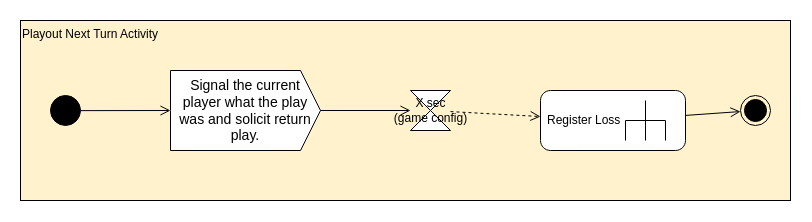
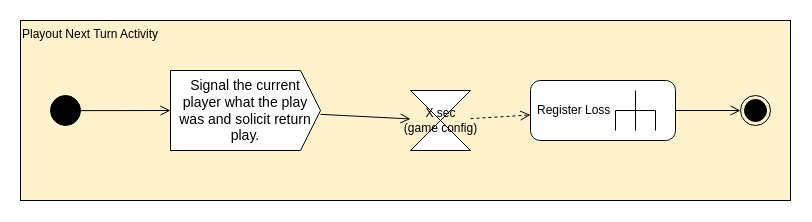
  <mxCell id="0" />
  <mxCell id="1" parent="0" />
  <mxCell id="2" value="Playout Next Turn Activity" style="html=1;dashed=0;whiteSpace=wrap;align=left;verticalAlign=top;fillColor=#fff2cc;" vertex="1" parent="1"><mxGeometry x="20" y="20" width="770" height="180" as="geometry" /></mxCell>
  <mxCell id="3" value="Signal the current player what the play was and solicit return play." style="html=1;shape=mxgraph.infographic.ribbonSimple;notch1=0;notch2=20;align=center;verticalAlign=middle;fontSize=14;fontStyle=0;fillColor=#FFFFFF;whiteSpace=wrap;" vertex="1" parent="1"><mxGeometry x="170" y="70" width="150" height="80" as="geometry" /></mxCell>
- <mxCell id="4" value="X sec&lt;br&gt;(game config)" style="shape=collate;html=1;" vertex="1" parent="1"><mxGeometry x="410" y="90" width="40" height="40" as="geometry" /></mxCell>
+ <mxCell id="4" value="X sec&lt;br&gt;(game config)" style="shape=collate;html=1;" vertex="1" parent="1"><mxGeometry x="410" y="90" width="60" height="60" as="geometry" /></mxCell>
  <mxCell id="5" value="" style="endArrow=open;startArrow=none;endFill=0;startFill=0;endSize=8;html=1;verticalAlign=bottom;labelBackgroundColor=none;strokeWidth=1;rounded=0;" edge="1" parent="1" source="3" target="4"><mxGeometry width="160" relative="1" as="geometry"><mxPoint x="150" y="-120" as="sourcePoint" /><mxPoint x="205" y="-120" as="targetPoint" /><Array as="points" /></mxGeometry></mxCell>
- <mxCell id="6" value="Register Loss" style="shape=mxgraph.uml25.behaviorAction;html=1;rounded=1;absoluteArcSize=1;arcSize=10;align=left;spacingLeft=5;whiteSpace=wrap;" vertex="1" parent="1"><mxGeometry x="540" y="90" width="145" height="60" as="geometry" /></mxCell>
+ <mxCell id="6" value="Register Loss" style="shape=mxgraph.uml25.behaviorAction;html=1;rounded=1;absoluteArcSize=1;arcSize=10;align=left;spacingLeft=5;whiteSpace=wrap;" vertex="1" parent="1"><mxGeometry x="530" y="80" width="145" height="60" as="geometry" /></mxCell>
  <mxCell id="7" value="" style="endArrow=open;startArrow=none;endFill=0;startFill=0;endSize=8;html=1;verticalAlign=bottom;labelBackgroundColor=none;strokeWidth=1;rounded=0;dashed=1;" edge="1" parent="1" source="4" target="6"><mxGeometry width="160" relative="1" as="geometry"><mxPoint x="120" y="60" as="sourcePoint" /><mxPoint x="205" y="60" as="targetPoint" /></mxGeometry></mxCell>
  <mxCell id="8" value="" style="ellipse;fillColor=strokeColor;html=1;" vertex="1" parent="1"><mxGeometry x="50" y="95" width="30" height="30" as="geometry" /></mxCell>
  <mxCell id="9" value="" style="ellipse;html=1;shape=endState;fillColor=strokeColor;" vertex="1" parent="1"><mxGeometry x="740" y="95" width="30" height="30" as="geometry" /></mxCell>
  <mxCell id="10" value="" style="endArrow=open;startArrow=none;endFill=0;startFill=0;endSize=8;html=1;verticalAlign=bottom;labelBackgroundColor=none;strokeWidth=1;rounded=0;" edge="1" parent="1" source="8" target="3"><mxGeometry width="160" relative="1" as="geometry"><mxPoint x="330" y="120" as="sourcePoint" /><mxPoint x="420" y="120" as="targetPoint" /><Array as="points" /></mxGeometry></mxCell>
  <mxCell id="11" value="" style="endArrow=open;startArrow=none;endFill=0;startFill=0;endSize=8;html=1;verticalAlign=bottom;labelBackgroundColor=none;strokeWidth=1;rounded=0;" edge="1" parent="1" source="6" target="9"><mxGeometry width="160" relative="1" as="geometry"><mxPoint x="340" y="130" as="sourcePoint" /><mxPoint x="430" y="130" as="targetPoint" /><Array as="points" /></mxGeometry></mxCell>
